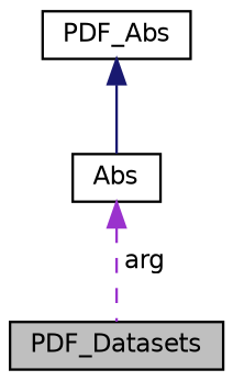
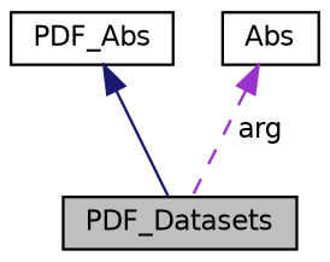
  digraph {
    node [color=black fillcolor=white fontname=Helvetica fontsize=10 shape=record style=filled]
    edge [dir=back fontname=Helvetica fontsize=10 labelfontname=Helvetica labelfontsize=10]
    n1 [fillcolor=grey75 fontcolor=black height=0.2 label=PDF_Datasets width=0.4]
    n2 [height=0.2 label=PDF_Abs width=0.4]
    n3 [height=0.2 label=Abs width=0.4]
-   n2 -> n3 [color=midnightblue style=solid]
+   n2 -> n1 [color=midnightblue style=solid]
    n3 -> n1 [color=darkorchid3 label=" arg" style=dashed]
  }
